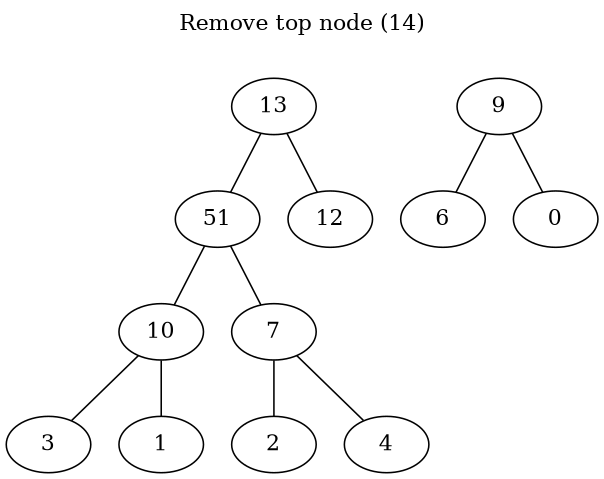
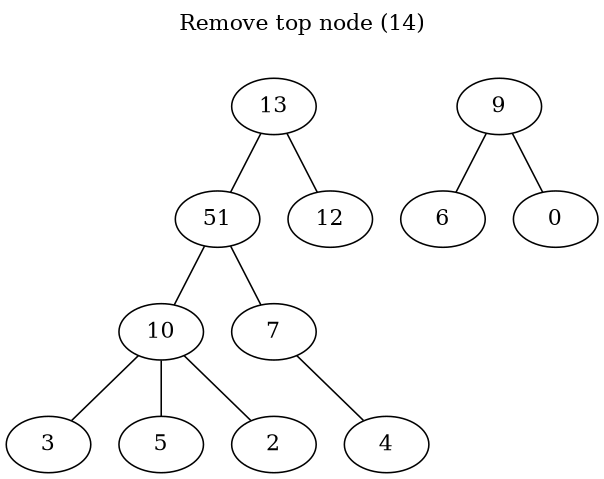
  strict graph {
    label="Remove top node (14)"
    labelloc=t
    n1 [label=51]
    13
    12
    10
    7
    3
-   1
+   1 [label=5]
    2
    4
    9
    6
    n12 [label=0]
    n1 -- 10
    n1 -- 7
    13 -- n1
    13 -- 12
    10 -- 3
    10 -- 1
-   7 -- 2
+   10 -- 2
    7 -- 4
    9 -- 6
    9 -- n12
  }
